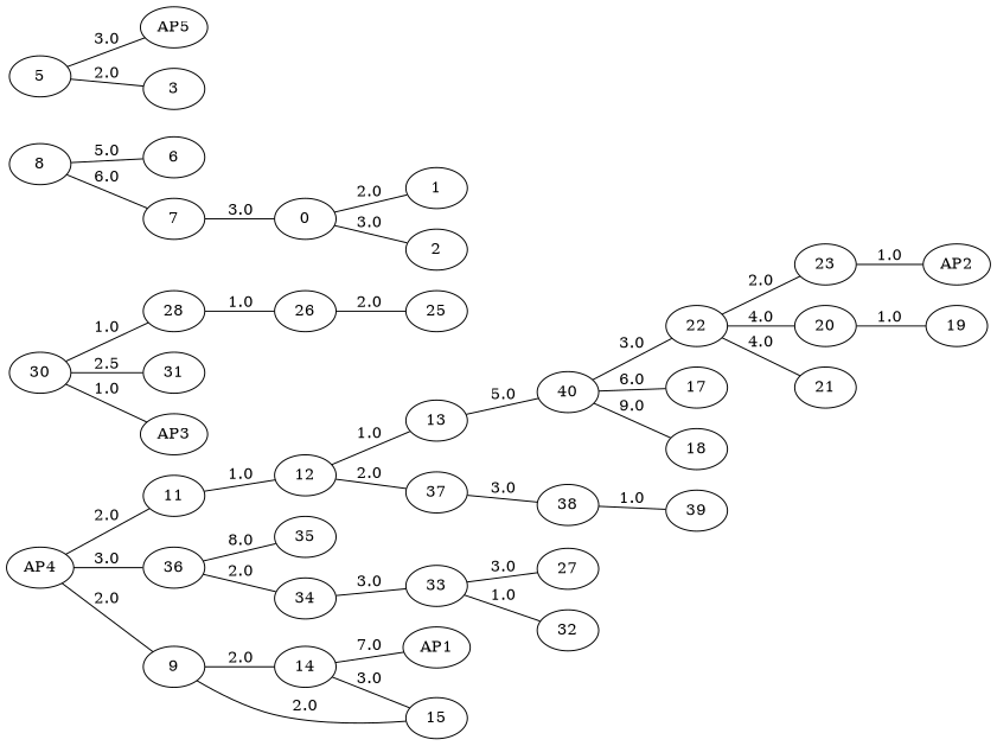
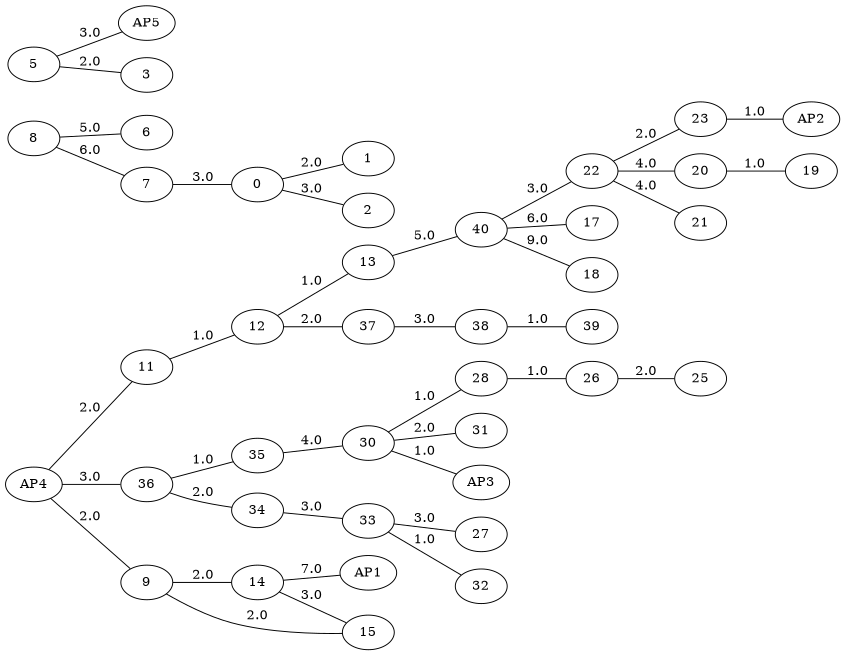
  graph {
    rankdir=LR
    22
    23
    20
    21
    AP2
    19
    26
    25
    28
    30
    31
    AP3
    11
    12
    13
    37
    40
    38
    33
    27
    32
    17
    18
    39
    35
    14
    AP1
    15
    36
    34
    AP4
    9
    8
    6
    7
    0
    1
    2
    5
    AP5
    3
    22 -- 23 [label=2.0]
    22 -- 20 [label=4.0]
    22 -- 21 [label=4.0]
    23 -- AP2 [label=1.0]
    20 -- 19 [label=1.0]
    26 -- 25 [label=2.0]
    28 -- 26 [label=1.0]
    30 -- 28 [label=1.0]
-   30 -- 31 [label=2.5]
+   30 -- 31 [label=2.0]
    30 -- AP3 [label=1.0]
    11 -- 12 [label=1.0]
    12 -- 13 [label=1.0]
    12 -- 37 [label=2.0]
    13 -- 40 [label=5.0]
    37 -- 38 [label=3.0]
    40 -- 22 [label=3.0]
    40 -- 17 [label=6.0]
    40 -- 18 [label=9.0]
    38 -- 39 [label=1.0]
    33 -- 27 [label=3.0]
    33 -- 32 [label=1.0]
+   35 -- 30 [label=4.0]
    14 -- AP1 [label=7.0]
    14 -- 15 [label=3.0]
-   36 -- 35 [label=8.0]
+   36 -- 35 [label=1.0]
    36 -- 34 [label=2.0]
    34 -- 33 [label=3.0]
    AP4 -- 11 [label=2.0]
    AP4 -- 36 [label=3.0]
    AP4 -- 9 [label=2.0]
    9 -- 14 [label=2.0]
    9 -- 15 [label=2.0]
    8 -- 6 [label=5.0]
    8 -- 7 [label=6.0]
    7 -- 0 [label=3.0]
    0 -- 1 [label=2.0]
    0 -- 2 [label=3.0]
    5 -- AP5 [label=3.0]
    5 -- 3 [label=2.0]
  }
